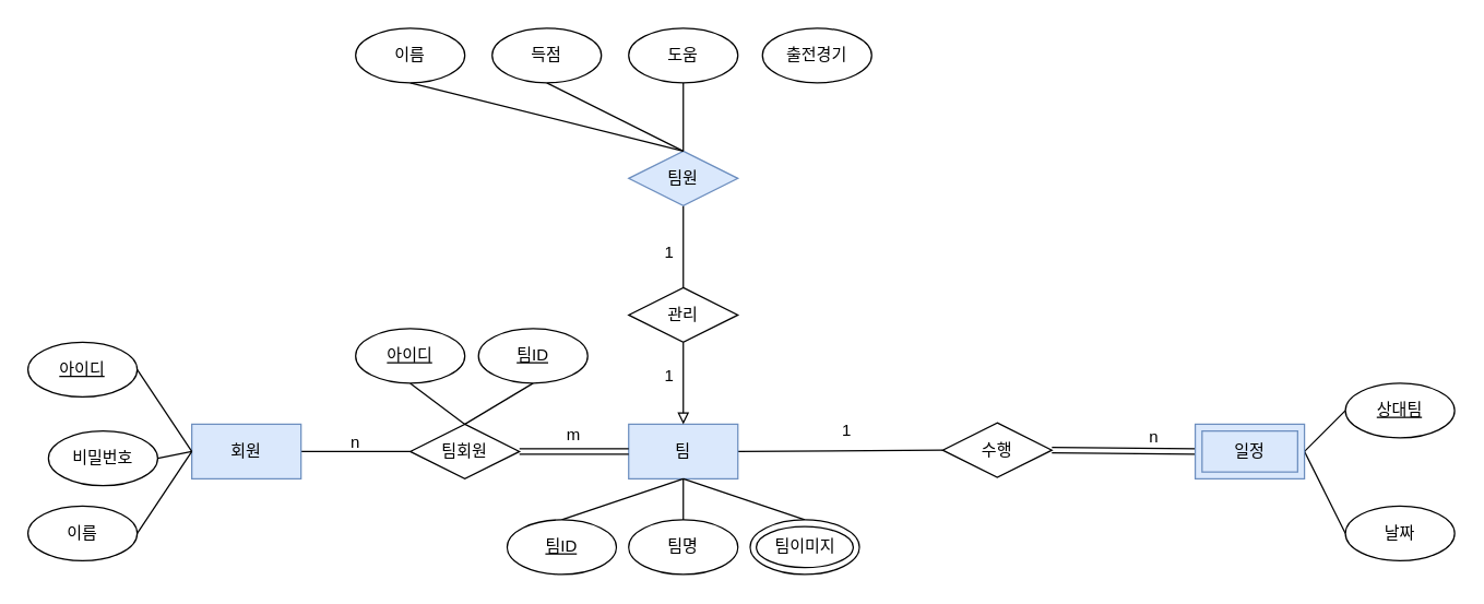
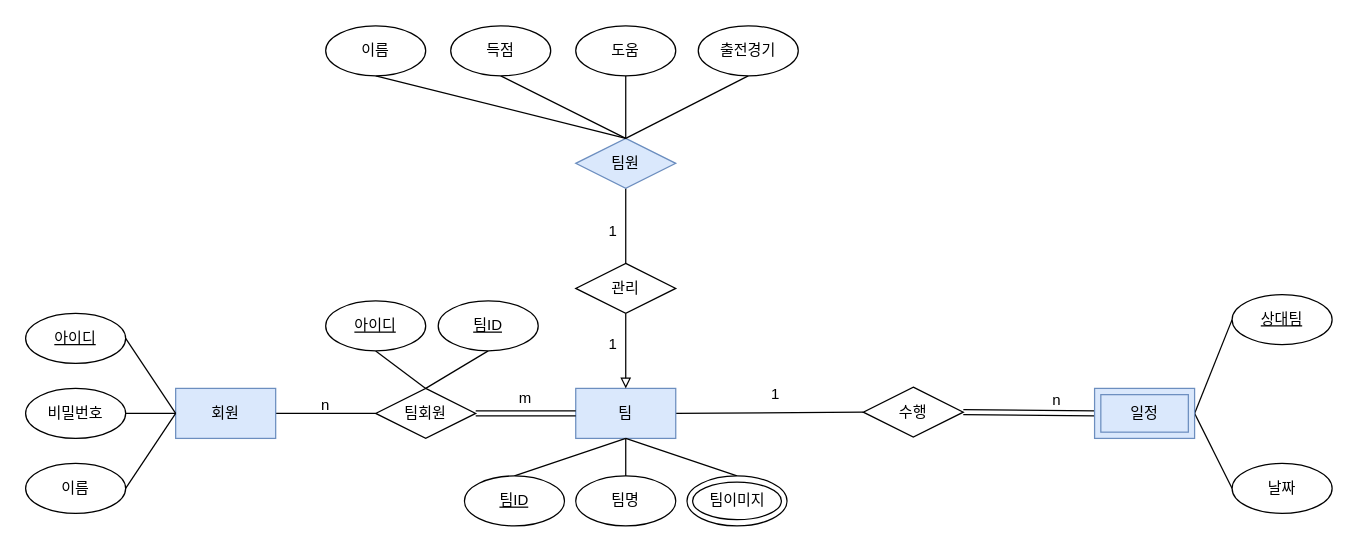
  <mxCell id="0" />
  <mxCell id="1" parent="0" />
  <mxCell id="2" style="edgeStyle=none;rounded=0;orthogonalLoop=1;jettySize=auto;html=1;exitX=1;exitY=0.5;exitDx=0;exitDy=0;entryX=0;entryY=0.5;entryDx=0;entryDy=0;endArrow=none;endFill=0;" parent="1" source="3" target="9" edge="1"><mxGeometry relative="1" as="geometry" /></mxCell>
  <mxCell id="3" value="회원" style="rounded=0;whiteSpace=wrap;html=1;fillColor=#dae8fc;strokeColor=#6c8ebf;" parent="1" vertex="1"><mxGeometry x="140" y="310" width="80" height="40" as="geometry" /></mxCell>
  <mxCell id="4" style="edgeStyle=none;rounded=0;orthogonalLoop=1;jettySize=auto;html=1;exitX=1;exitY=0.5;exitDx=0;exitDy=0;entryX=0;entryY=0.5;entryDx=0;entryDy=0;endArrow=none;endFill=0;strokeWidth=1;" parent="1" source="5" target="29" edge="1"><mxGeometry relative="1" as="geometry" /></mxCell>
  <mxCell id="5" value="팀" style="rounded=0;whiteSpace=wrap;html=1;fillColor=#dae8fc;strokeColor=#6c8ebf;" parent="1" vertex="1"><mxGeometry x="460" y="310" width="80" height="40" as="geometry" /></mxCell>
  <mxCell id="6" style="edgeStyle=none;rounded=0;orthogonalLoop=1;jettySize=auto;html=1;exitX=1;exitY=0.5;exitDx=0;exitDy=0;entryX=0;entryY=0.5;entryDx=0;entryDy=0;endArrow=none;endFill=0;shape=link;" parent="1" source="9" target="5" edge="1"><mxGeometry relative="1" as="geometry" /></mxCell>
  <mxCell id="7" style="edgeStyle=none;rounded=0;orthogonalLoop=1;jettySize=auto;html=1;exitX=0.5;exitY=0;exitDx=0;exitDy=0;entryX=0.5;entryY=1;entryDx=0;entryDy=0;endArrow=none;endFill=0;" edge="1" parent="1" source="9" target="50"><mxGeometry relative="1" as="geometry" /></mxCell>
  <mxCell id="8" style="edgeStyle=none;rounded=0;orthogonalLoop=1;jettySize=auto;html=1;exitX=0.5;exitY=0;exitDx=0;exitDy=0;entryX=0.5;entryY=1;entryDx=0;entryDy=0;endArrow=none;endFill=0;" edge="1" parent="1" source="9" target="51"><mxGeometry relative="1" as="geometry" /></mxCell>
  <mxCell id="9" value="팀회원" style="rhombus;whiteSpace=wrap;html=1;" parent="1" vertex="1"><mxGeometry x="300" y="310" width="80" height="40" as="geometry" /></mxCell>
  <mxCell id="10" style="edgeStyle=none;rounded=0;orthogonalLoop=1;jettySize=auto;html=1;exitX=0.5;exitY=1;exitDx=0;exitDy=0;entryX=0.5;entryY=0;entryDx=0;entryDy=0;endArrow=block;endFill=0;strokeWidth=1;" parent="1" source="11" target="5" edge="1"><mxGeometry relative="1" as="geometry" /></mxCell>
  <mxCell id="11" value="관리" style="rhombus;whiteSpace=wrap;html=1;" parent="1" vertex="1"><mxGeometry x="460" y="210" width="80" height="40" as="geometry" /></mxCell>
  <mxCell id="12" style="edgeStyle=none;rounded=0;orthogonalLoop=1;jettySize=auto;html=1;exitX=0.5;exitY=1;exitDx=0;exitDy=0;entryX=0.5;entryY=0;entryDx=0;entryDy=0;endArrow=none;endFill=0;strokeWidth=1;" parent="1" source="13" target="11" edge="1"><mxGeometry relative="1" as="geometry" /></mxCell>
  <mxCell id="13" value="팀원" style="rhombus;whiteSpace=wrap;html=1;fillColor=#dae8fc;strokeColor=#6c8ebf;" parent="1" vertex="1"><mxGeometry x="460" y="110" width="80" height="40" as="geometry" /></mxCell>
  <mxCell id="14" style="rounded=0;orthogonalLoop=1;jettySize=auto;html=1;exitX=1;exitY=0.5;exitDx=0;exitDy=0;entryX=0;entryY=0.5;entryDx=0;entryDy=0;endArrow=none;endFill=0;" parent="1" source="15" target="3" edge="1"><mxGeometry relative="1" as="geometry" /></mxCell>
  <mxCell id="15" value="&lt;u&gt;아이디&lt;/u&gt;" style="ellipse;whiteSpace=wrap;html=1;" parent="1" vertex="1"><mxGeometry x="20" y="250" width="80" height="40" as="geometry" /></mxCell>
  <mxCell id="16" style="edgeStyle=none;rounded=0;orthogonalLoop=1;jettySize=auto;html=1;exitX=1;exitY=0.5;exitDx=0;exitDy=0;entryX=0;entryY=0.5;entryDx=0;entryDy=0;endArrow=none;endFill=0;" parent="1" source="17" target="3" edge="1"><mxGeometry relative="1" as="geometry" /></mxCell>
- <mxCell id="17" value="비밀번호" style="ellipse;whiteSpace=wrap;html=1;" parent="1" vertex="1"><mxGeometry x="35" y="315" width="80" height="40" as="geometry" /></mxCell>
+ <mxCell id="17" value="비밀번호" style="ellipse;whiteSpace=wrap;html=1;" parent="1" vertex="1"><mxGeometry x="20" y="310" width="80" height="40" as="geometry" /></mxCell>
  <mxCell id="18" style="edgeStyle=none;rounded=0;orthogonalLoop=1;jettySize=auto;html=1;exitX=1;exitY=0.5;exitDx=0;exitDy=0;entryX=0;entryY=0.5;entryDx=0;entryDy=0;endArrow=none;endFill=0;" parent="1" source="19" target="3" edge="1"><mxGeometry relative="1" as="geometry" /></mxCell>
  <mxCell id="19" value="이름" style="ellipse;whiteSpace=wrap;html=1;" parent="1" vertex="1"><mxGeometry x="20" y="370" width="80" height="40" as="geometry" /></mxCell>
  <mxCell id="20" style="edgeStyle=none;rounded=0;orthogonalLoop=1;jettySize=auto;html=1;exitX=0.5;exitY=1;exitDx=0;exitDy=0;entryX=0.5;entryY=0;entryDx=0;entryDy=0;endArrow=none;endFill=0;strokeWidth=1;" parent="1" source="21" target="13" edge="1"><mxGeometry relative="1" as="geometry" /></mxCell>
  <mxCell id="21" value="이름" style="ellipse;whiteSpace=wrap;html=1;" parent="1" vertex="1"><mxGeometry x="260" y="20" width="80" height="40" as="geometry" /></mxCell>
  <mxCell id="22" style="edgeStyle=none;rounded=0;orthogonalLoop=1;jettySize=auto;html=1;exitX=0.5;exitY=1;exitDx=0;exitDy=0;entryX=0.5;entryY=0;entryDx=0;entryDy=0;endArrow=none;endFill=0;strokeWidth=1;" parent="1" source="23" target="13" edge="1"><mxGeometry relative="1" as="geometry" /></mxCell>
  <mxCell id="23" value="득점" style="ellipse;whiteSpace=wrap;html=1;" parent="1" vertex="1"><mxGeometry x="360" y="20" width="80" height="40" as="geometry" /></mxCell>
  <mxCell id="24" style="edgeStyle=none;rounded=0;orthogonalLoop=1;jettySize=auto;html=1;exitX=0.5;exitY=1;exitDx=0;exitDy=0;entryX=0.5;entryY=0;entryDx=0;entryDy=0;endArrow=none;endFill=0;strokeWidth=1;" parent="1" source="25" target="13" edge="1"><mxGeometry relative="1" as="geometry" /></mxCell>
  <mxCell id="25" value="도움" style="ellipse;whiteSpace=wrap;html=1;" parent="1" vertex="1"><mxGeometry x="460" y="20" width="80" height="40" as="geometry" /></mxCell>
+ <mxCell id="26" style="edgeStyle=none;rounded=0;orthogonalLoop=1;jettySize=auto;html=1;exitX=0.5;exitY=1;exitDx=0;exitDy=0;entryX=0.5;entryY=0;entryDx=0;entryDy=0;endArrow=none;endFill=0;strokeWidth=1;" parent="1" source="27" target="13" edge="1"><mxGeometry relative="1" as="geometry" /></mxCell>
  <mxCell id="27" value="출전경기" style="ellipse;whiteSpace=wrap;html=1;" parent="1" vertex="1"><mxGeometry x="558" y="20" width="80" height="40" as="geometry" /></mxCell>
  <mxCell id="28" style="edgeStyle=none;rounded=0;orthogonalLoop=1;jettySize=auto;html=1;exitX=1;exitY=0.5;exitDx=0;exitDy=0;entryX=0;entryY=0.5;entryDx=0;entryDy=0;endArrow=none;endFill=0;shape=link;" parent="1" source="29" target="41" edge="1"><mxGeometry relative="1" as="geometry" /></mxCell>
  <mxCell id="29" value="수행" style="rhombus;whiteSpace=wrap;html=1;" parent="1" vertex="1"><mxGeometry x="690" y="309" width="80" height="40" as="geometry" /></mxCell>
  <mxCell id="30" style="rounded=0;orthogonalLoop=1;jettySize=auto;html=1;exitX=0;exitY=0.5;exitDx=0;exitDy=0;entryX=1;entryY=0.5;entryDx=0;entryDy=0;endArrow=none;endFill=0;" edge="1" parent="1" source="31" target="41"><mxGeometry relative="1" as="geometry" /></mxCell>
  <mxCell id="31" value="날짜" style="ellipse;whiteSpace=wrap;html=1;" parent="1" vertex="1"><mxGeometry x="985" y="370" width="80" height="40" as="geometry" /></mxCell>
  <mxCell id="32" style="edgeStyle=none;rounded=0;orthogonalLoop=1;jettySize=auto;html=1;exitX=0;exitY=0.5;exitDx=0;exitDy=0;entryX=1;entryY=0.5;entryDx=0;entryDy=0;endArrow=none;endFill=0;" parent="1" source="33" target="41" edge="1"><mxGeometry relative="1" as="geometry" /></mxCell>
- <mxCell id="33" value="&lt;u&gt;상대팀&lt;/u&gt;" style="ellipse;whiteSpace=wrap;html=1;" parent="1" vertex="1"><mxGeometry x="985" y="280" width="80" height="40" as="geometry" /></mxCell>
+ <mxCell id="33" value="&lt;u&gt;상대팀&lt;/u&gt;" style="ellipse;whiteSpace=wrap;html=1;" parent="1" vertex="1"><mxGeometry x="985" y="235" width="80" height="40" as="geometry" /></mxCell>
  <mxCell id="34" value="n" style="text;html=1;strokeColor=none;fillColor=none;align=center;verticalAlign=middle;whiteSpace=wrap;rounded=0;" parent="1" vertex="1"><mxGeometry x="230" y="309" width="60" height="30" as="geometry" /></mxCell>
  <mxCell id="35" value="m" style="text;html=1;strokeColor=none;fillColor=none;align=center;verticalAlign=middle;whiteSpace=wrap;rounded=0;" parent="1" vertex="1"><mxGeometry x="390" y="298.5" width="60" height="39" as="geometry" /></mxCell>
  <mxCell id="36" value="n" style="text;html=1;strokeColor=none;fillColor=none;align=center;verticalAlign=middle;whiteSpace=wrap;rounded=0;" parent="1" vertex="1"><mxGeometry x="815" y="300" width="60" height="39" as="geometry" /></mxCell>
  <mxCell id="37" value="1" style="text;html=1;strokeColor=none;fillColor=none;align=center;verticalAlign=middle;whiteSpace=wrap;rounded=0;" parent="1" vertex="1"><mxGeometry x="460" y="170" width="60" height="30" as="geometry" /></mxCell>
  <mxCell id="38" style="edgeStyle=none;rounded=0;orthogonalLoop=1;jettySize=auto;html=1;exitX=0.5;exitY=0;exitDx=0;exitDy=0;entryX=0.5;entryY=1;entryDx=0;entryDy=0;endArrow=none;endFill=0;strokeWidth=1;" parent="1" source="39" target="5" edge="1"><mxGeometry relative="1" as="geometry" /></mxCell>
  <mxCell id="39" value="포메이션" style="ellipse;whiteSpace=wrap;html=1;" parent="1" vertex="1"><mxGeometry x="549" y="380" width="80" height="40" as="geometry" /></mxCell>
  <mxCell id="40" value="" style="group" parent="1" vertex="1" connectable="0"><mxGeometry x="875" y="310" width="80" height="40" as="geometry" /></mxCell>
  <mxCell id="41" value="일정" style="rounded=0;whiteSpace=wrap;html=1;fillColor=#dae8fc;strokeColor=#6c8ebf;" parent="40" vertex="1"><mxGeometry width="80" height="40" as="geometry" /></mxCell>
  <mxCell id="42" value="일정" style="rounded=0;whiteSpace=wrap;html=1;fillColor=#dae8fc;strokeColor=#6c8ebf;" parent="40" vertex="1"><mxGeometry x="5" y="5" width="70" height="30" as="geometry" /></mxCell>
  <mxCell id="43" style="edgeStyle=none;rounded=0;orthogonalLoop=1;jettySize=auto;html=1;exitX=0.5;exitY=0;exitDx=0;exitDy=0;entryX=0.5;entryY=1;entryDx=0;entryDy=0;endArrow=none;endFill=0;strokeWidth=1;" parent="1" source="44" target="5" edge="1"><mxGeometry relative="1" as="geometry" /></mxCell>
  <mxCell id="44" value="팀명" style="ellipse;whiteSpace=wrap;html=1;" parent="1" vertex="1"><mxGeometry x="460" y="380" width="80" height="40" as="geometry" /></mxCell>
  <mxCell id="45" style="edgeStyle=none;rounded=0;orthogonalLoop=1;jettySize=auto;html=1;exitX=0.5;exitY=0;exitDx=0;exitDy=0;entryX=0.5;entryY=1;entryDx=0;entryDy=0;endArrow=none;endFill=0;strokeWidth=1;" parent="1" source="46" target="5" edge="1"><mxGeometry relative="1" as="geometry" /></mxCell>
  <mxCell id="46" value="&lt;u&gt;팀ID&lt;/u&gt;" style="ellipse;whiteSpace=wrap;html=1;" parent="1" vertex="1"><mxGeometry x="371" y="380" width="80" height="40" as="geometry" /></mxCell>
  <mxCell id="47" value="1" style="text;html=1;strokeColor=none;fillColor=none;align=center;verticalAlign=middle;whiteSpace=wrap;rounded=0;" parent="1" vertex="1"><mxGeometry x="460" y="260" width="60" height="30" as="geometry" /></mxCell>
  <mxCell id="48" value="팀이미지" style="ellipse;whiteSpace=wrap;html=1;" parent="1" vertex="1"><mxGeometry x="553.5" y="385" width="71" height="30" as="geometry" /></mxCell>
  <mxCell id="49" value="1" style="text;html=1;strokeColor=none;fillColor=none;align=center;verticalAlign=middle;whiteSpace=wrap;rounded=0;" vertex="1" parent="1"><mxGeometry x="590" y="300" width="60" height="30" as="geometry" /></mxCell>
  <mxCell id="50" value="&lt;u&gt;아이디&lt;/u&gt;" style="ellipse;whiteSpace=wrap;html=1;" vertex="1" parent="1"><mxGeometry x="260" y="240" width="80" height="40" as="geometry" /></mxCell>
  <mxCell id="51" value="&lt;u&gt;팀ID&lt;/u&gt;" style="ellipse;whiteSpace=wrap;html=1;" vertex="1" parent="1"><mxGeometry x="350" y="240" width="80" height="40" as="geometry" /></mxCell>
